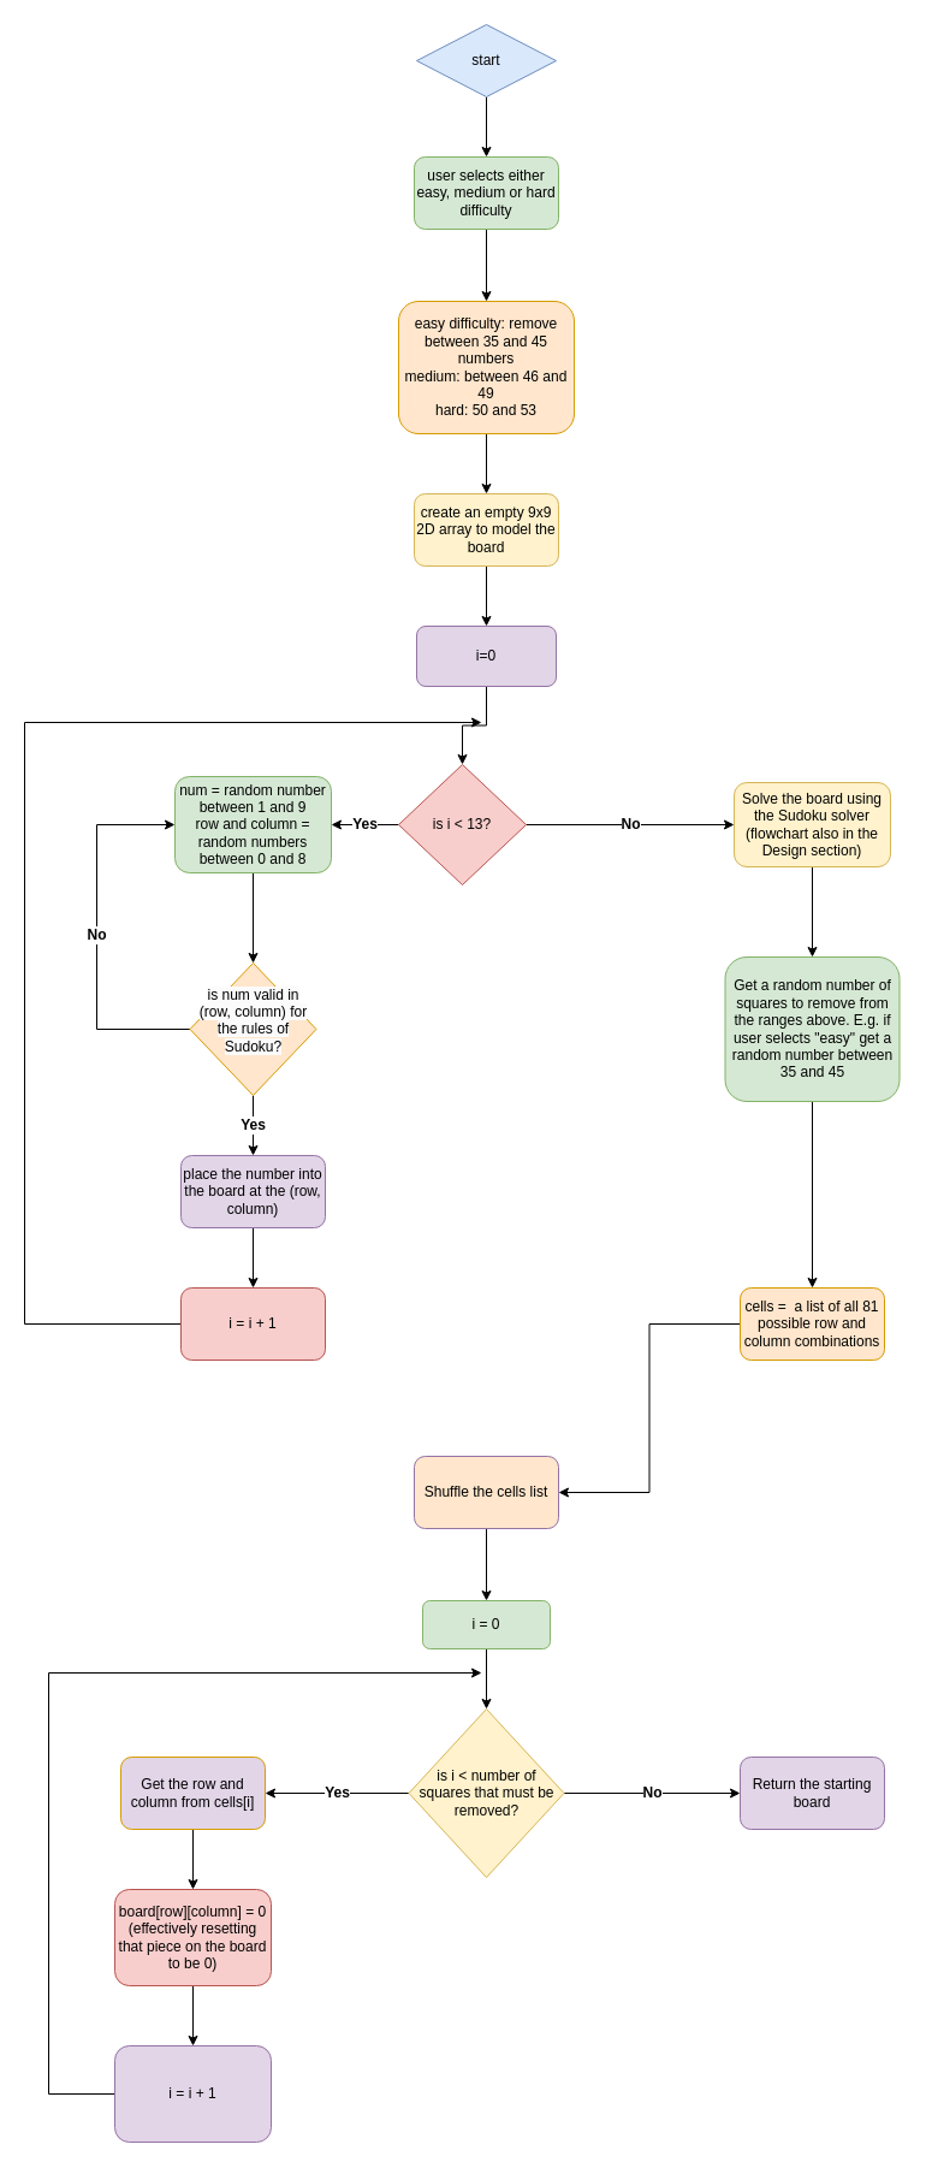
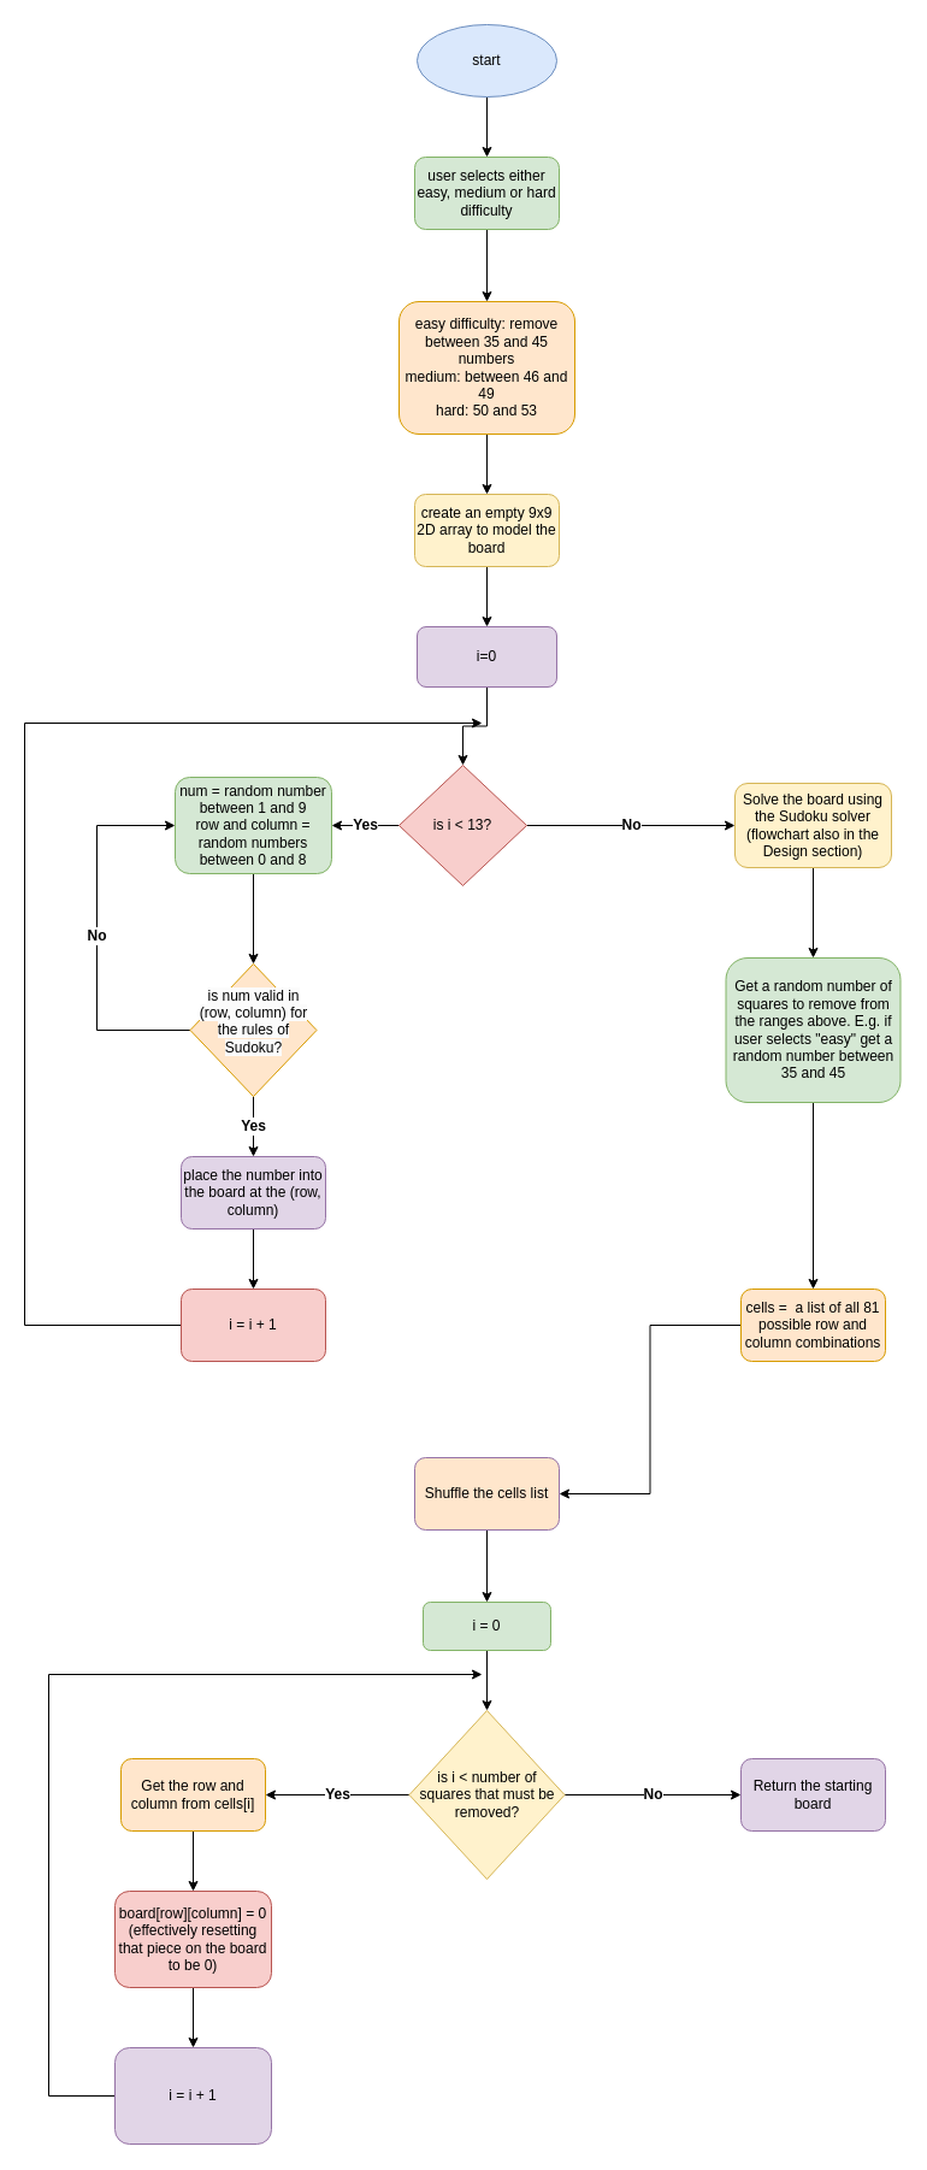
  <mxCell id="0" />
  <mxCell id="1" parent="0" />
  <mxCell id="2" style="edgeStyle=orthogonalEdgeStyle;rounded=0;orthogonalLoop=1;jettySize=auto;html=1;entryX=0.5;entryY=0;entryDx=0;entryDy=0;" edge="1" parent="1" source="3" target="5"><mxGeometry relative="1" as="geometry" /></mxCell>
- <mxCell id="3" value="start" style="rhombus;whiteSpace=wrap;html=1;fillColor=#dae8fc;strokeColor=#6c8ebf;" vertex="1" parent="1"><mxGeometry x="346" y="20" width="116" height="60" as="geometry" /></mxCell>
+ <mxCell id="3" value="start" style="ellipse;whiteSpace=wrap;html=1;fillColor=#dae8fc;strokeColor=#6c8ebf;" vertex="1" parent="1"><mxGeometry x="346" y="20" width="116" height="60" as="geometry" /></mxCell>
  <mxCell id="4" style="edgeStyle=orthogonalEdgeStyle;rounded=0;orthogonalLoop=1;jettySize=auto;html=1;" edge="1" parent="1" source="5" target="7"><mxGeometry relative="1" as="geometry" /></mxCell>
  <mxCell id="5" value="user selects either easy, medium or hard difficulty" style="rounded=1;whiteSpace=wrap;html=1;fillColor=#d5e8d4;strokeColor=#82b366;" vertex="1" parent="1"><mxGeometry x="344" y="130" width="120" height="60" as="geometry" /></mxCell>
  <mxCell id="6" style="edgeStyle=orthogonalEdgeStyle;rounded=0;orthogonalLoop=1;jettySize=auto;html=1;entryX=0.5;entryY=0;entryDx=0;entryDy=0;" edge="1" parent="1" source="7" target="9"><mxGeometry relative="1" as="geometry" /></mxCell>
  <mxCell id="7" value="easy difficulty: remove between 35 and 45 numbers&lt;br&gt;medium: between 46 and 49&lt;br&gt;hard: 50 and 53" style="rounded=1;whiteSpace=wrap;html=1;fillColor=#ffe6cc;strokeColor=#d79b00;" vertex="1" parent="1"><mxGeometry x="331" y="250" width="146" height="110" as="geometry" /></mxCell>
  <mxCell id="8" style="edgeStyle=orthogonalEdgeStyle;rounded=0;orthogonalLoop=1;jettySize=auto;html=1;entryX=0.5;entryY=0;entryDx=0;entryDy=0;" edge="1" parent="1" source="9" target="11"><mxGeometry relative="1" as="geometry" /></mxCell>
  <mxCell id="9" value="create an empty 9x9 2D array to model the board" style="rounded=1;whiteSpace=wrap;html=1;fillColor=#fff2cc;strokeColor=#d6b656;" vertex="1" parent="1"><mxGeometry x="344" y="410" width="120" height="60" as="geometry" /></mxCell>
  <mxCell id="10" style="edgeStyle=orthogonalEdgeStyle;rounded=0;orthogonalLoop=1;jettySize=auto;html=1;" edge="1" parent="1" source="11" target="14"><mxGeometry relative="1" as="geometry" /></mxCell>
  <mxCell id="11" value="i=0" style="rounded=1;whiteSpace=wrap;html=1;fillColor=#e1d5e7;strokeColor=#9673a6;" vertex="1" parent="1"><mxGeometry x="346" y="520" width="116" height="50" as="geometry" /></mxCell>
  <mxCell id="12" value="&lt;font style=&quot;font-size: 12px;&quot;&gt;&lt;b&gt;Yes&lt;/b&gt;&lt;/font&gt;" style="edgeStyle=orthogonalEdgeStyle;rounded=0;orthogonalLoop=1;jettySize=auto;html=1;entryX=1;entryY=0.5;entryDx=0;entryDy=0;" edge="1" parent="1" source="14" target="16"><mxGeometry relative="1" as="geometry" /></mxCell>
  <mxCell id="13" value="&lt;b&gt;&lt;font style=&quot;font-size: 12px;&quot;&gt;No&lt;/font&gt;&lt;/b&gt;" style="edgeStyle=orthogonalEdgeStyle;rounded=0;orthogonalLoop=1;jettySize=auto;html=1;entryX=0;entryY=0.5;entryDx=0;entryDy=0;" edge="1" parent="1" source="14" target="25"><mxGeometry relative="1" as="geometry" /></mxCell>
  <mxCell id="14" value="is i &amp;lt; 13?" style="rhombus;whiteSpace=wrap;html=1;fillColor=#f8cecc;strokeColor=#b85450;" vertex="1" parent="1"><mxGeometry x="331" y="635" width="106" height="100" as="geometry" /></mxCell>
  <mxCell id="15" style="edgeStyle=orthogonalEdgeStyle;rounded=0;orthogonalLoop=1;jettySize=auto;html=1;entryX=0.5;entryY=0;entryDx=0;entryDy=0;" edge="1" parent="1" source="16" target="19"><mxGeometry relative="1" as="geometry" /></mxCell>
  <mxCell id="16" value="num = random number between 1 and 9&lt;br&gt;row and column = random numbers between 0 and 8" style="rounded=1;whiteSpace=wrap;html=1;fillColor=#d5e8d4;strokeColor=#82b366;" vertex="1" parent="1"><mxGeometry x="145" y="645" width="130" height="80" as="geometry" /></mxCell>
  <mxCell id="17" value="&lt;b&gt;&lt;font style=&quot;font-size: 12px;&quot;&gt;Yes&lt;/font&gt;&lt;/b&gt;" style="edgeStyle=orthogonalEdgeStyle;rounded=0;orthogonalLoop=1;jettySize=auto;html=1;entryX=0.5;entryY=0;entryDx=0;entryDy=0;" edge="1" parent="1" source="19" target="21"><mxGeometry relative="1" as="geometry" /></mxCell>
  <mxCell id="18" value="&lt;b&gt;&lt;font style=&quot;font-size: 12px;&quot;&gt;No&lt;/font&gt;&lt;/b&gt;" style="edgeStyle=orthogonalEdgeStyle;rounded=0;orthogonalLoop=1;jettySize=auto;html=1;entryX=0;entryY=0.5;entryDx=0;entryDy=0;" edge="1" parent="1" source="19" target="16"><mxGeometry relative="1" as="geometry"><mxPoint x="133" y="800" as="targetPoint" /><Array as="points"><mxPoint x="80" y="855" /><mxPoint x="80" y="685" /></Array></mxGeometry></mxCell>
  <mxCell id="19" value="&#10;&lt;span style=&quot;color: rgb(0, 0, 0); font-family: Helvetica; font-size: 12px; font-style: normal; font-variant-ligatures: normal; font-variant-caps: normal; font-weight: 400; letter-spacing: normal; orphans: 2; text-align: center; text-indent: 0px; text-transform: none; widows: 2; word-spacing: 0px; -webkit-text-stroke-width: 0px; background-color: rgb(251, 251, 251); text-decoration-thickness: initial; text-decoration-style: initial; text-decoration-color: initial; float: none; display: inline !important;&quot;&gt;is num valid in (row, column) for the rules of Sudoku?&lt;/span&gt;&#10;&#10;" style="rhombus;whiteSpace=wrap;html=1;fillColor=#ffe6cc;strokeColor=#d79b00;" vertex="1" parent="1"><mxGeometry x="157.5" y="800" width="105" height="110" as="geometry" /></mxCell>
  <mxCell id="20" style="edgeStyle=orthogonalEdgeStyle;rounded=0;orthogonalLoop=1;jettySize=auto;html=1;entryX=0.5;entryY=0;entryDx=0;entryDy=0;" edge="1" parent="1" source="21" target="23"><mxGeometry relative="1" as="geometry" /></mxCell>
  <mxCell id="21" value="place the number into the board at the (row, column)" style="rounded=1;whiteSpace=wrap;html=1;fillColor=#e1d5e7;strokeColor=#9673a6;" vertex="1" parent="1"><mxGeometry x="150" y="960" width="120" height="60" as="geometry" /></mxCell>
  <mxCell id="22" style="edgeStyle=orthogonalEdgeStyle;rounded=0;orthogonalLoop=1;jettySize=auto;html=1;" edge="1" parent="1" source="23"><mxGeometry relative="1" as="geometry"><mxPoint x="400" y="600" as="targetPoint" /><Array as="points"><mxPoint x="20" y="1100" /><mxPoint x="20" y="600" /></Array></mxGeometry></mxCell>
  <mxCell id="23" value="i = i + 1" style="rounded=1;whiteSpace=wrap;html=1;fillColor=#f8cecc;strokeColor=#b85450;" vertex="1" parent="1"><mxGeometry x="150" y="1070" width="120" height="60" as="geometry" /></mxCell>
  <mxCell id="24" style="edgeStyle=orthogonalEdgeStyle;rounded=0;orthogonalLoop=1;jettySize=auto;html=1;entryX=0.5;entryY=0;entryDx=0;entryDy=0;" edge="1" parent="1" source="25" target="27"><mxGeometry relative="1" as="geometry" /></mxCell>
  <mxCell id="25" value="Solve the board using the Sudoku solver (flowchart also in the Design section)" style="rounded=1;whiteSpace=wrap;html=1;fillColor=#fff2cc;strokeColor=#d6b656;" vertex="1" parent="1"><mxGeometry x="610" y="650" width="130" height="70" as="geometry" /></mxCell>
  <mxCell id="26" style="edgeStyle=orthogonalEdgeStyle;rounded=0;orthogonalLoop=1;jettySize=auto;html=1;entryX=0.5;entryY=0;entryDx=0;entryDy=0;" edge="1" parent="1" source="27" target="29"><mxGeometry relative="1" as="geometry" /></mxCell>
  <mxCell id="27" value="Get a random number of squares to remove from the ranges above. E.g. if user selects &quot;easy&quot; get a random number between 35 and 45" style="rounded=1;whiteSpace=wrap;html=1;fillColor=#d5e8d4;strokeColor=#82b366;" vertex="1" parent="1"><mxGeometry x="602.5" y="795" width="145" height="120" as="geometry" /></mxCell>
  <mxCell id="28" style="edgeStyle=orthogonalEdgeStyle;rounded=0;orthogonalLoop=1;jettySize=auto;html=1;entryX=1;entryY=0.5;entryDx=0;entryDy=0;" edge="1" parent="1" source="29" target="31"><mxGeometry relative="1" as="geometry" /></mxCell>
  <mxCell id="29" value="cells =&amp;nbsp; a list of all 81 possible row and column combinations" style="rounded=1;whiteSpace=wrap;html=1;fillColor=#ffe6cc;strokeColor=#d79b00;" vertex="1" parent="1"><mxGeometry x="615" y="1070" width="120" height="60" as="geometry" /></mxCell>
  <mxCell id="30" style="edgeStyle=orthogonalEdgeStyle;rounded=0;orthogonalLoop=1;jettySize=auto;html=1;entryX=0.5;entryY=0;entryDx=0;entryDy=0;" edge="1" parent="1" source="31" target="33"><mxGeometry relative="1" as="geometry" /></mxCell>
  <mxCell id="31" value="Shuffle the cells list" style="rounded=1;whiteSpace=wrap;html=1;fillColor=#ffe6cc;strokeColor=#9673a6;" vertex="1" parent="1"><mxGeometry x="344" y="1210" width="120" height="60" as="geometry" /></mxCell>
  <mxCell id="32" style="edgeStyle=orthogonalEdgeStyle;rounded=0;orthogonalLoop=1;jettySize=auto;html=1;entryX=0.5;entryY=0;entryDx=0;entryDy=0;" edge="1" parent="1" source="33" target="36"><mxGeometry relative="1" as="geometry" /></mxCell>
  <mxCell id="33" value="i = 0" style="rounded=1;whiteSpace=wrap;html=1;fillColor=#d5e8d4;strokeColor=#82b366;" vertex="1" parent="1"><mxGeometry x="351" y="1330" width="106" height="40" as="geometry" /></mxCell>
  <mxCell id="34" value="&lt;b&gt;&lt;font style=&quot;font-size: 12px;&quot;&gt;Yes&lt;/font&gt;&lt;/b&gt;" style="edgeStyle=orthogonalEdgeStyle;rounded=0;orthogonalLoop=1;jettySize=auto;html=1;entryX=1;entryY=0.5;entryDx=0;entryDy=0;" edge="1" parent="1" source="36" target="38"><mxGeometry relative="1" as="geometry" /></mxCell>
  <mxCell id="35" value="&lt;b&gt;&lt;font style=&quot;font-size: 12px;&quot;&gt;No&lt;/font&gt;&lt;/b&gt;" style="edgeStyle=orthogonalEdgeStyle;rounded=0;orthogonalLoop=1;jettySize=auto;html=1;" edge="1" parent="1" source="36" target="41"><mxGeometry relative="1" as="geometry" /></mxCell>
  <mxCell id="36" value="is i &amp;lt; number of squares that must be removed?" style="rhombus;whiteSpace=wrap;html=1;fillColor=#fff2cc;strokeColor=#d6b656;" vertex="1" parent="1"><mxGeometry x="339.5" y="1420" width="129" height="140" as="geometry" /></mxCell>
  <mxCell id="37" style="edgeStyle=orthogonalEdgeStyle;rounded=0;orthogonalLoop=1;jettySize=auto;html=1;entryX=0.5;entryY=0;entryDx=0;entryDy=0;" edge="1" parent="1" source="38" target="40"><mxGeometry relative="1" as="geometry" /></mxCell>
- <mxCell id="38" value="Get the row and column from cells[i]" style="rounded=1;whiteSpace=wrap;html=1;fillColor=#e1d5e7;strokeColor=#d79b00;" vertex="1" parent="1"><mxGeometry x="100" y="1460" width="120" height="60" as="geometry" /></mxCell>
+ <mxCell id="38" value="Get the row and column from cells[i]" style="rounded=1;whiteSpace=wrap;html=1;fillColor=#ffe6cc;strokeColor=#d79b00;" vertex="1" parent="1"><mxGeometry x="100" y="1460" width="120" height="60" as="geometry" /></mxCell>
  <mxCell id="39" style="edgeStyle=orthogonalEdgeStyle;rounded=0;orthogonalLoop=1;jettySize=auto;html=1;" edge="1" parent="1" source="40" target="43"><mxGeometry relative="1" as="geometry" /></mxCell>
  <mxCell id="40" value="board[row][column] = 0 (effectively resetting that piece on the board to be 0)" style="rounded=1;whiteSpace=wrap;html=1;fillColor=#f8cecc;strokeColor=#b85450;" vertex="1" parent="1"><mxGeometry x="95" y="1570" width="130" height="80" as="geometry" /></mxCell>
  <mxCell id="41" value="Return the starting board" style="rounded=1;whiteSpace=wrap;html=1;fillColor=#e1d5e7;strokeColor=#9673a6;" vertex="1" parent="1"><mxGeometry x="615" y="1460" width="120" height="60" as="geometry" /></mxCell>
  <mxCell id="42" style="edgeStyle=orthogonalEdgeStyle;rounded=0;orthogonalLoop=1;jettySize=auto;html=1;" edge="1" parent="1" source="43"><mxGeometry relative="1" as="geometry"><mxPoint x="400" y="1390" as="targetPoint" /><Array as="points"><mxPoint x="40" y="1740" /><mxPoint x="40" y="1390" /></Array></mxGeometry></mxCell>
  <mxCell id="43" value="i = i + 1" style="rounded=1;whiteSpace=wrap;html=1;fillColor=#e1d5e7;strokeColor=#9673a6;" vertex="1" parent="1"><mxGeometry x="95" y="1700" width="130" height="80" as="geometry" /></mxCell>
